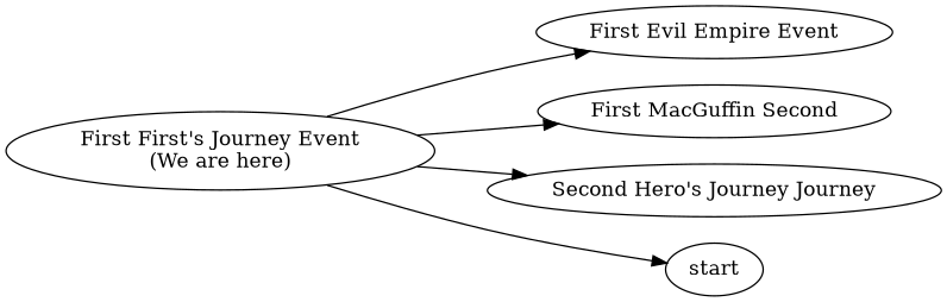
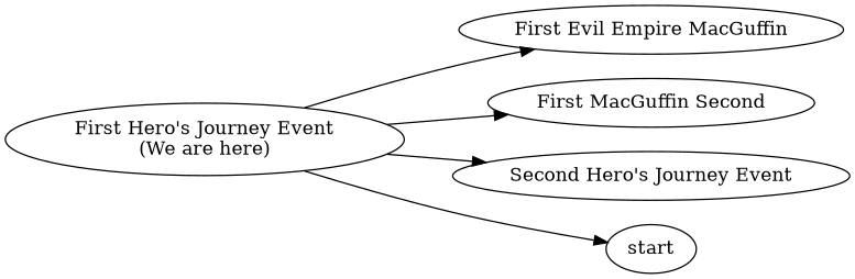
  digraph {
    rankdir=LR
-   n1 [label="First First's Journey Event\n(We are here)"]
-   n2 [label="First Evil Empire Event"]
+   n1 [label="First Hero's Journey Event\n(We are here)"]
+   n2 [label="First Evil Empire MacGuffin"]
    n3 [label="First MacGuffin Second"]
-   n4 [label="Second Hero's Journey Journey"]
+   n4 [label="Second Hero's Journey Event"]
    start
    n1 -> n2
    n1 -> n3
    n1 -> n4
    n1 -> start
  }
